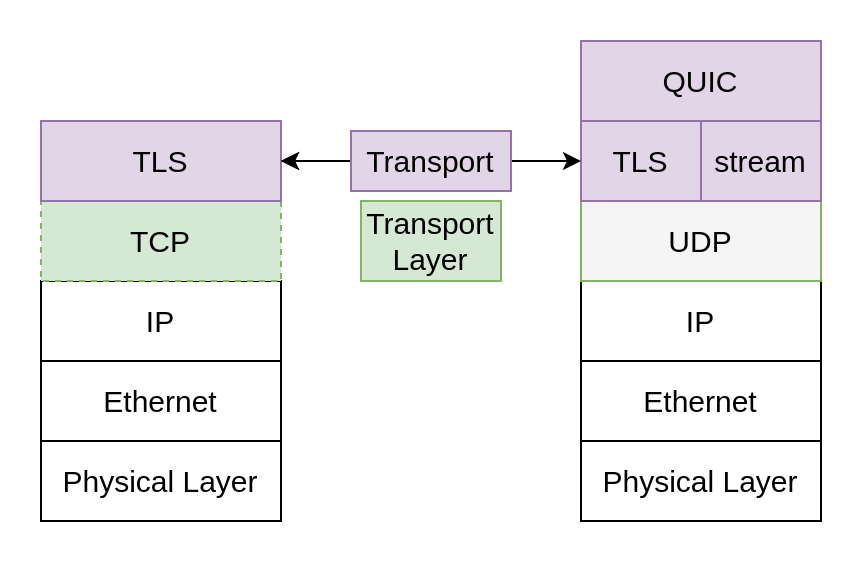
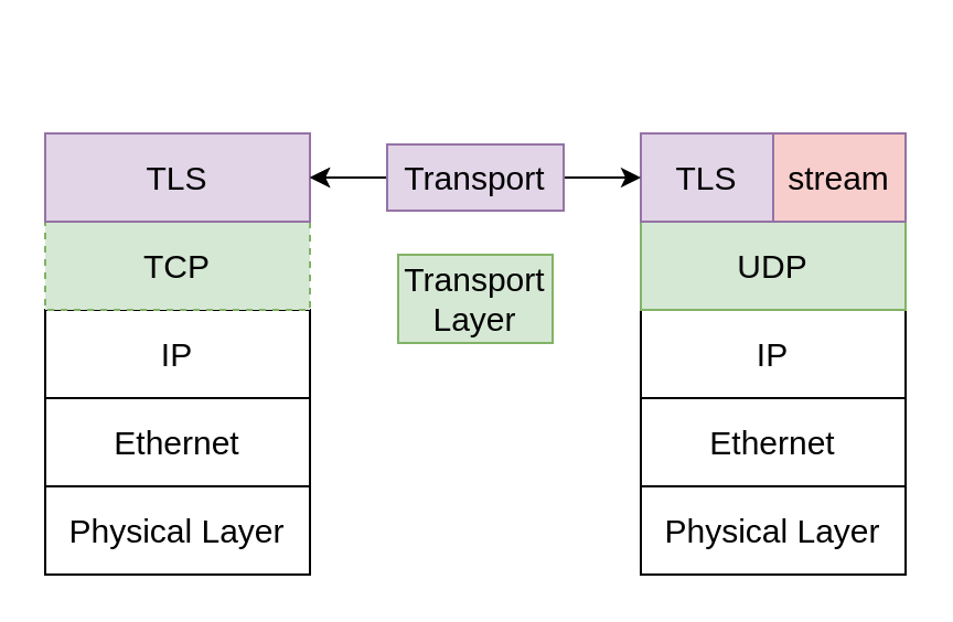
  <mxCell id="0" />
  <mxCell id="1" parent="0" />
  <mxCell id="2" value="Physical Layer" style="rounded=0;whiteSpace=wrap;html=1;fontSize=15;" parent="1" vertex="1"><mxGeometry x="20" y="220" width="120" height="40" as="geometry" /></mxCell>
  <mxCell id="3" value="Ethernet" style="rounded=0;whiteSpace=wrap;html=1;fontSize=15;" parent="1" vertex="1"><mxGeometry x="20" y="180" width="120" height="40" as="geometry" /></mxCell>
  <mxCell id="4" value="IP" style="rounded=0;whiteSpace=wrap;html=1;fontSize=15;" parent="1" vertex="1"><mxGeometry x="20" y="140" width="120" height="40" as="geometry" /></mxCell>
  <mxCell id="5" value="TCP" style="rounded=0;whiteSpace=wrap;html=1;fontSize=15;fillColor=#d5e8d4;strokeColor=#82b366;dashed=1;" parent="1" vertex="1"><mxGeometry x="20" y="100" width="120" height="40" as="geometry" /></mxCell>
  <mxCell id="6" value="TLS" style="rounded=0;whiteSpace=wrap;html=1;fontSize=15;fillColor=#e1d5e7;strokeColor=#9673a6;" parent="1" vertex="1"><mxGeometry x="20" y="60" width="120" height="40" as="geometry" /></mxCell>
  <mxCell id="7" value="Physical Layer" style="rounded=0;whiteSpace=wrap;html=1;fontSize=15;" parent="1" vertex="1"><mxGeometry x="290" y="220" width="120" height="40" as="geometry" /></mxCell>
  <mxCell id="8" value="Ethernet" style="rounded=0;whiteSpace=wrap;html=1;fontSize=15;" parent="1" vertex="1"><mxGeometry x="290" y="180" width="120" height="40" as="geometry" /></mxCell>
  <mxCell id="9" value="IP" style="rounded=0;whiteSpace=wrap;html=1;fontSize=15;" parent="1" vertex="1"><mxGeometry x="290" y="140" width="120" height="40" as="geometry" /></mxCell>
- <mxCell id="10" value="UDP" style="rounded=0;whiteSpace=wrap;html=1;fontSize=15;fillColor=#f5f5f5;strokeColor=#82b366;" parent="1" vertex="1"><mxGeometry x="290" y="100" width="120" height="40" as="geometry" /></mxCell>
- <mxCell id="11" value="QUIC" style="rounded=0;whiteSpace=wrap;html=1;fontSize=15;fillColor=#e1d5e7;strokeColor=#9673a6;" parent="1" vertex="1"><mxGeometry x="290" y="20" width="120" height="40" as="geometry" /></mxCell>
+ <mxCell id="10" value="UDP" style="rounded=0;whiteSpace=wrap;html=1;fontSize=15;fillColor=#d5e8d4;strokeColor=#82b366;" parent="1" vertex="1"><mxGeometry x="290" y="100" width="120" height="40" as="geometry" /></mxCell>
  <mxCell id="12" value="TLS" style="rounded=0;whiteSpace=wrap;html=1;fontSize=15;fillColor=#e1d5e7;strokeColor=#9673a6;" parent="1" vertex="1"><mxGeometry x="290" y="60" width="60" height="40" as="geometry" /></mxCell>
- <mxCell id="13" value="stream" style="rounded=0;whiteSpace=wrap;html=1;fontSize=15;fillColor=#e1d5e7;strokeColor=#9673a6;" parent="1" vertex="1"><mxGeometry x="350" y="60" width="60" height="40" as="geometry" /></mxCell>
- <mxCell id="14" value="Transport Layer" style="text;html=1;strokeColor=#82b366;fillColor=#d5e8d4;align=center;verticalAlign=middle;whiteSpace=wrap;rounded=0;fontSize=15;" parent="1" vertex="1"><mxGeometry x="180" y="100" width="70" height="40" as="geometry" /></mxCell>
+ <mxCell id="13" value="stream" style="rounded=0;whiteSpace=wrap;html=1;fontSize=15;fillColor=#f8cecc;strokeColor=#9673a6;" parent="1" vertex="1"><mxGeometry x="350" y="60" width="60" height="40" as="geometry" /></mxCell>
+ <mxCell id="14" value="Transport Layer" style="text;html=1;strokeColor=#82b366;fillColor=#d5e8d4;align=center;verticalAlign=middle;whiteSpace=wrap;rounded=0;fontSize=15;" parent="1" vertex="1"><mxGeometry x="180" y="115" width="70" height="40" as="geometry" /></mxCell>
  <mxCell id="15" value="" style="edgeStyle=orthogonalEdgeStyle;rounded=0;orthogonalLoop=1;jettySize=auto;html=1;fontSize=15;" parent="1" source="18" target="6" edge="1"><mxGeometry relative="1" as="geometry" /></mxCell>
  <mxCell id="16" value="" style="edgeStyle=orthogonalEdgeStyle;rounded=0;orthogonalLoop=1;jettySize=auto;html=1;fontSize=15;entryX=0;entryY=0.5;entryDx=0;entryDy=0;" parent="1" source="18" target="12" edge="1"><mxGeometry relative="1" as="geometry" /></mxCell>
  <mxCell id="17" value="" style="edgeStyle=orthogonalEdgeStyle;rounded=0;orthogonalLoop=1;jettySize=auto;html=1;" edge="1" parent="1" source="18" target="6"><mxGeometry relative="1" as="geometry" /></mxCell>
  <mxCell id="18" value="Transport " style="text;html=1;strokeColor=#9673a6;fillColor=#e1d5e7;align=center;verticalAlign=middle;whiteSpace=wrap;rounded=0;fontSize=15;" parent="1" vertex="1"><mxGeometry x="175" y="65" width="80" height="30" as="geometry" /></mxCell>
